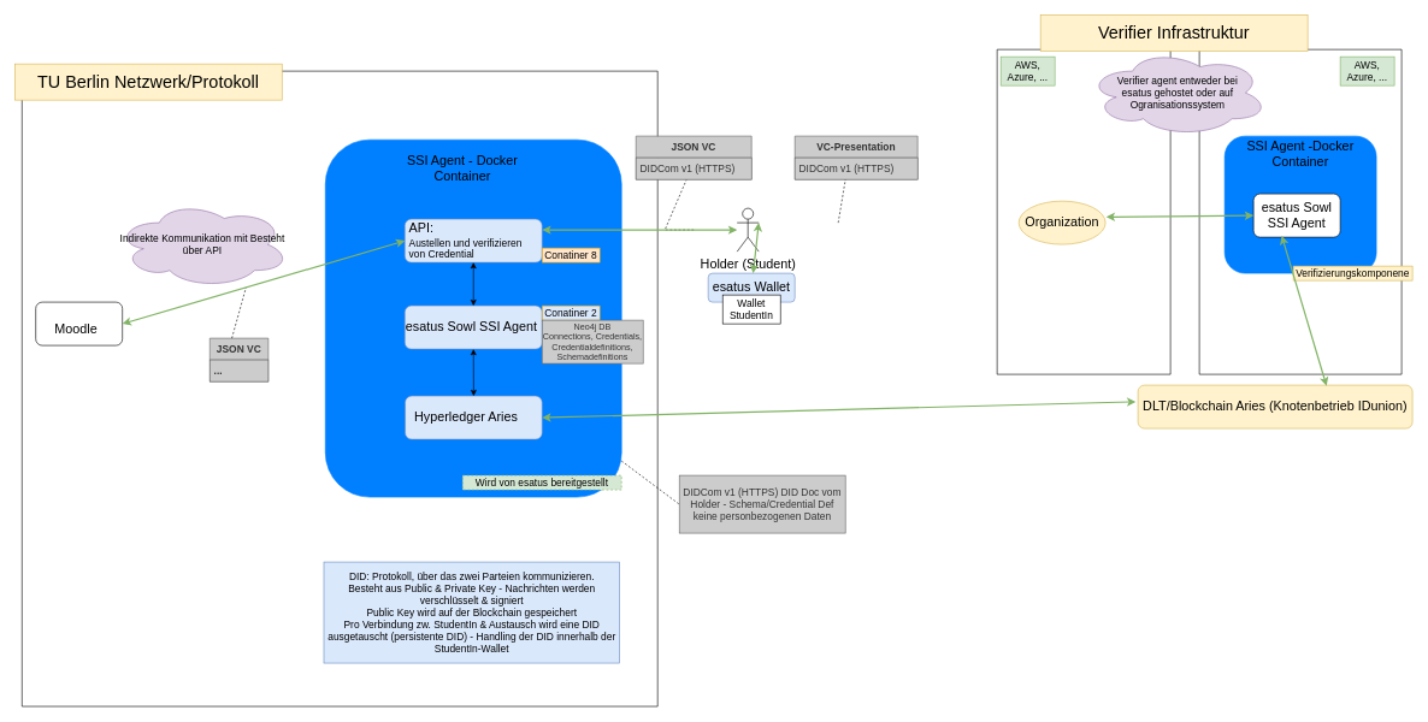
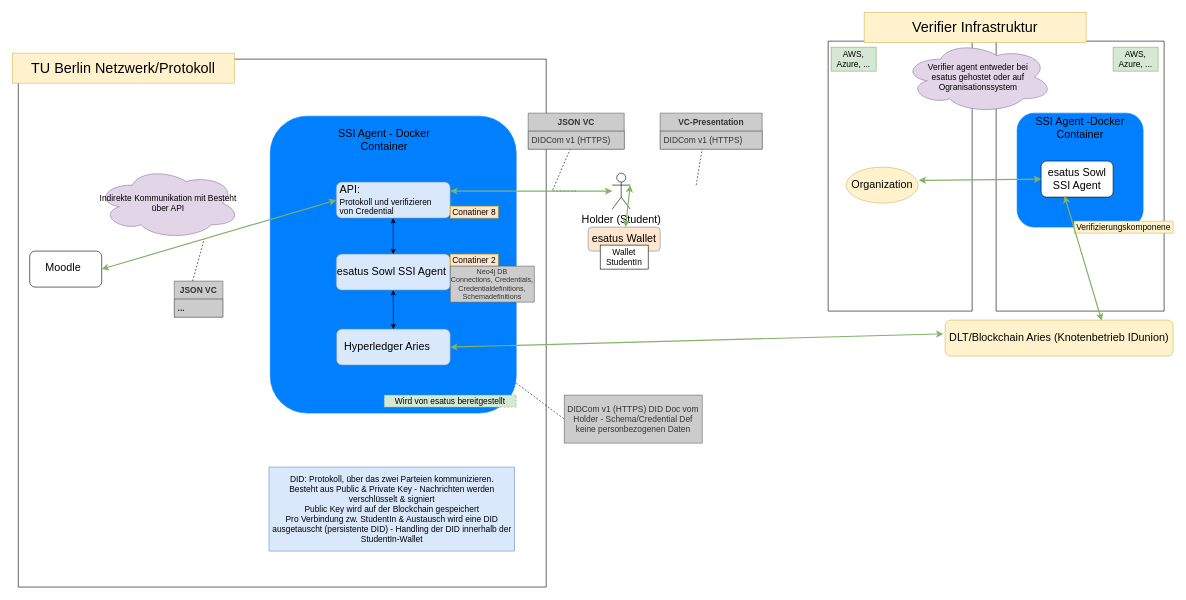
  <mxCell id="0" />
  <mxCell id="1" parent="0" />
  <mxCell id="2" value="" style="swimlane;startSize=0;fillColor=#0066CC;strokeWidth=1;fontColor=none;noLabel=1;gradientColor=default;" vertex="1" parent="1"><mxGeometry x="30" y="98" width="880" height="880" as="geometry" /></mxCell>
  <mxCell id="3" value="" style="rounded=1;whiteSpace=wrap;html=1;" vertex="1" parent="2"><mxGeometry x="19" y="320" width="120" height="60" as="geometry" /></mxCell>
- <mxCell id="4" value="&lt;font style=&quot;font-size: 18px;&quot;&gt;Moodle&lt;/font&gt;" style="text;html=1;strokeColor=none;fillColor=none;align=center;verticalAlign=middle;whiteSpace=wrap;rounded=0;" vertex="1" parent="2"><mxGeometry x="50" y="345" width="49.5" height="25" as="geometry" /></mxCell>
+ <mxCell id="4" value="&lt;font style=&quot;font-size: 18px;&quot;&gt;Moodle&lt;/font&gt;" style="text;html=1;strokeColor=none;fillColor=none;align=center;verticalAlign=middle;whiteSpace=wrap;rounded=0;" vertex="1" parent="2"><mxGeometry x="50" y="335" width="49.5" height="25" as="geometry" /></mxCell>
  <mxCell id="5" value="" style="rounded=1;whiteSpace=wrap;html=1;fillColor=#007FFF;strokeColor=#007FFF;" vertex="1" parent="2"><mxGeometry x="420" y="95" width="410" height="495" as="geometry" /></mxCell>
  <mxCell id="6" value="" style="rounded=1;whiteSpace=wrap;html=1;fillColor=#dae8fc;strokeColor=#6c8ebf;" vertex="1" parent="2"><mxGeometry x="530" y="205" width="190" height="60" as="geometry" /></mxCell>
  <mxCell id="7" value="" style="rounded=1;whiteSpace=wrap;html=1;fillColor=#dae8fc;strokeColor=#6c8ebf;" vertex="1" parent="2"><mxGeometry x="530" y="325" width="190" height="60" as="geometry" /></mxCell>
  <mxCell id="8" value="" style="rounded=1;whiteSpace=wrap;html=1;fillColor=#dae8fc;strokeColor=#6c8ebf;" vertex="1" parent="2"><mxGeometry x="530.5" y="450" width="189.5" height="60" as="geometry" /></mxCell>
  <mxCell id="9" value="" style="endArrow=classic;startArrow=classic;html=1;rounded=0;entryX=0;entryY=0.5;entryDx=0;entryDy=0;fillColor=#d5e8d4;strokeColor=#82b366;exitX=1;exitY=0.5;exitDx=0;exitDy=0;strokeWidth=2;" edge="1" parent="2" source="3" target="6"><mxGeometry width="50" height="50" relative="1" as="geometry"><mxPoint x="140" y="230" as="sourcePoint" /><mxPoint x="189" y="190" as="targetPoint" /></mxGeometry></mxCell>
- <mxCell id="10" value="&lt;div style=&quot;text-align: left;&quot;&gt;&lt;span style=&quot;font-size: 18px; background-color: initial;&quot;&gt;API:&lt;/span&gt;&lt;/div&gt;&lt;font style=&quot;&quot;&gt;&lt;div style=&quot;text-align: left;&quot;&gt;&lt;span style=&quot;font-size: 14px; background-color: initial;&quot;&gt;Austellen und verifizieren von Credential&lt;/span&gt;&lt;/div&gt;&lt;/font&gt;" style="text;html=1;strokeColor=none;fillColor=none;align=center;verticalAlign=middle;whiteSpace=wrap;rounded=0;" vertex="1" parent="2"><mxGeometry x="534.75" y="220" width="160" height="30" as="geometry" /></mxCell>
+ <mxCell id="10" value="&lt;div style=&quot;text-align: left;&quot;&gt;&lt;span style=&quot;font-size: 18px; background-color: initial;&quot;&gt;API:&lt;/span&gt;&lt;/div&gt;&lt;font style=&quot;&quot;&gt;&lt;div style=&quot;text-align: left;&quot;&gt;&lt;span style=&quot;font-size: 14px; background-color: initial;&quot;&gt;Protokoll und verifizieren von Credential&lt;/span&gt;&lt;/div&gt;&lt;/font&gt;" style="text;html=1;strokeColor=none;fillColor=none;align=center;verticalAlign=middle;whiteSpace=wrap;rounded=0;" vertex="1" parent="2"><mxGeometry x="534.75" y="220" width="160" height="30" as="geometry" /></mxCell>
  <mxCell id="11" value="&lt;font style=&quot;font-size: 18px;&quot;&gt;esatus Sowl SSI Agent&lt;/font&gt;" style="text;html=1;strokeColor=none;fillColor=none;align=center;verticalAlign=middle;whiteSpace=wrap;rounded=0;" vertex="1" parent="2"><mxGeometry x="530" y="340" width="185.25" height="30" as="geometry" /></mxCell>
  <mxCell id="12" value="&lt;font style=&quot;font-size: 18px;&quot;&gt;Hyperledger Aries&lt;/font&gt;" style="text;html=1;strokeColor=none;fillColor=none;align=center;verticalAlign=middle;whiteSpace=wrap;rounded=0;" vertex="1" parent="2"><mxGeometry x="530" y="465" width="170" height="30" as="geometry" /></mxCell>
  <mxCell id="13" value="&lt;font style=&quot;font-size: 14px;&quot;&gt;&lt;b&gt;JSON VC&lt;/b&gt;&lt;/font&gt;" style="swimlane;fontStyle=0;childLayout=stackLayout;horizontal=1;startSize=30;horizontalStack=0;resizeParent=1;resizeParentMax=0;resizeLast=0;collapsible=1;marginBottom=0;whiteSpace=wrap;html=1;fillColor=#CCCCCC;fontColor=#333333;strokeColor=#666666;" vertex="1" parent="2"><mxGeometry x="260" y="370" width="81" height="60" as="geometry" /></mxCell>
  <mxCell id="14" value="&lt;font style=&quot;&quot;&gt;&lt;span style=&quot;font-size: 14px;&quot;&gt;&lt;b&gt;...&lt;/b&gt;&lt;/span&gt;&lt;br&gt;&lt;/font&gt;" style="text;strokeColor=#666666;fillColor=#CCCCCC;align=left;verticalAlign=middle;spacingLeft=4;spacingRight=4;overflow=hidden;points=[[0,0.5],[1,0.5]];portConstraint=eastwest;rotatable=0;whiteSpace=wrap;html=1;fontColor=#333333;" vertex="1" parent="13"><mxGeometry y="30" width="81" height="30" as="geometry" /></mxCell>
  <mxCell id="15" value="&lt;font style=&quot;font-size: 14px;&quot;&gt;Indirekte Kommunikation mit Besteht über API&lt;/font&gt;" style="ellipse;shape=cloud;whiteSpace=wrap;html=1;fillColor=#e1d5e7;strokeColor=#9673a6;" vertex="1" parent="2"><mxGeometry x="130" y="180" width="240" height="120" as="geometry" /></mxCell>
  <mxCell id="16" value="" style="endArrow=classic;startArrow=classic;html=1;rounded=0;entryX=0.5;entryY=1;entryDx=0;entryDy=0;exitX=0.5;exitY=0;exitDx=0;exitDy=0;" edge="1" parent="2" source="7" target="6"><mxGeometry width="50" height="50" relative="1" as="geometry"><mxPoint x="580.5" y="325" as="sourcePoint" /><mxPoint x="630.5" y="275" as="targetPoint" /></mxGeometry></mxCell>
  <mxCell id="17" value="" style="endArrow=classic;startArrow=classic;html=1;rounded=0;entryX=0.5;entryY=1;entryDx=0;entryDy=0;exitX=0.5;exitY=0;exitDx=0;exitDy=0;" edge="1" parent="2" source="8" target="7"><mxGeometry width="50" height="50" relative="1" as="geometry"><mxPoint x="589.5" y="445" as="sourcePoint" /><mxPoint x="589.5" y="385" as="targetPoint" /></mxGeometry></mxCell>
  <mxCell id="18" value="&lt;font style=&quot;font-size: 14px;&quot;&gt;Conatiner 8&lt;/font&gt;" style="rounded=0;whiteSpace=wrap;html=1;fillColor=#ffe6cc;strokeColor=#d79b00;" vertex="1" parent="2"><mxGeometry x="720" y="245" width="80" height="20" as="geometry" /></mxCell>
- <mxCell id="19" value="&lt;font style=&quot;font-size: 14px;&quot;&gt;Conatiner 2&lt;/font&gt;" style="rounded=0;whiteSpace=wrap;html=1;fillColor=#dae8fc;strokeColor=#d79b00;" vertex="1" parent="2"><mxGeometry x="720" y="325" width="80" height="20" as="geometry" /></mxCell>
+ <mxCell id="19" value="&lt;font style=&quot;font-size: 14px;&quot;&gt;Conatiner 2&lt;/font&gt;" style="rounded=0;whiteSpace=wrap;html=1;fillColor=#ffe6cc;strokeColor=#d79b00;" vertex="1" parent="2"><mxGeometry x="720" y="325" width="80" height="20" as="geometry" /></mxCell>
  <mxCell id="20" value="&lt;font style=&quot;font-size: 18px;&quot;&gt;SSI Agent - Docker Container&lt;/font&gt;" style="text;html=1;strokeColor=none;fillColor=none;align=center;verticalAlign=middle;whiteSpace=wrap;rounded=0;" vertex="1" parent="2"><mxGeometry x="500" y="120" width="220" height="30" as="geometry" /></mxCell>
  <mxCell id="21" value="" style="endArrow=none;dashed=1;html=1;rounded=0;" edge="1" parent="2"><mxGeometry width="50" height="50" relative="1" as="geometry"><mxPoint x="930" y="220" as="sourcePoint" /><mxPoint x="920" y="150" as="targetPoint" /><Array as="points"><mxPoint x="890" y="220" /></Array></mxGeometry></mxCell>
  <mxCell id="22" value="" style="endArrow=none;dashed=1;html=1;rounded=0;" edge="1" parent="2"><mxGeometry width="50" height="50" relative="1" as="geometry"><mxPoint x="290.5" y="370" as="sourcePoint" /><mxPoint x="310" y="300" as="targetPoint" /></mxGeometry></mxCell>
  <mxCell id="23" value="&lt;font style=&quot;font-size: 14px;&quot;&gt;Wird von esatus bereitgestellt&lt;/font&gt;" style="rounded=0;whiteSpace=wrap;html=1;fillColor=#d5e8d4;strokeColor=#82b366;dashed=1;" vertex="1" parent="2"><mxGeometry x="610" y="560" width="220" height="20" as="geometry" /></mxCell>
  <mxCell id="24" value="&lt;font style=&quot;font-size: 14px;&quot;&gt;DID: Protokoll, über das zwei Parteien kommunizieren.&lt;br&gt;Besteht aus Public &amp;amp; Private Key - Nachrichten werden verschlüsselt &amp;amp; signiert&lt;br&gt;Public Key wird auf der Blockchain gespeichert&lt;br&gt;Pro Verbindung zw. StudentIn &amp;amp; Austausch wird eine DID ausgetauscht (persistente DID) - Handling der DID innerhalb der StudentIn-Wallet&lt;/font&gt;" style="rounded=0;whiteSpace=wrap;html=1;fillColor=#dae8fc;strokeColor=#6c8ebf;" vertex="1" parent="2"><mxGeometry x="417.88" y="680" width="409.5" height="140" as="geometry" /></mxCell>
  <mxCell id="25" value="Neo4j DB&lt;br&gt;Connections, Credentials, Credentialdefinitions, Schemadefinitions" style="rounded=0;whiteSpace=wrap;html=1;fillColor=#CCCCCC;fontColor=#333333;strokeColor=#666666;" vertex="1" parent="2"><mxGeometry x="720" y="345" width="140" height="60" as="geometry" /></mxCell>
  <mxCell id="26" value="" style="endArrow=none;dashed=1;html=1;rounded=0;entryX=0;entryY=0.5;entryDx=0;entryDy=0;" edge="1" parent="2" target="51"><mxGeometry width="50" height="50" relative="1" as="geometry"><mxPoint x="830" y="540" as="sourcePoint" /><mxPoint x="840" y="480" as="targetPoint" /></mxGeometry></mxCell>
  <mxCell id="27" value="&lt;font style=&quot;font-size: 18px;&quot;&gt;Holder (Student)&lt;/font&gt;" style="shape=umlActor;verticalLabelPosition=bottom;verticalAlign=top;html=1;outlineConnect=0;" vertex="1" parent="1"><mxGeometry x="1020" y="288" width="30" height="60" as="geometry" /></mxCell>
  <mxCell id="28" value="" style="endArrow=classic;startArrow=classic;html=1;rounded=0;exitX=1;exitY=0.25;exitDx=0;exitDy=0;fillColor=#d5e8d4;strokeColor=#82b366;strokeWidth=2;" edge="1" parent="1" source="6" target="27"><mxGeometry width="50" height="50" relative="1" as="geometry"><mxPoint x="890" y="618" as="sourcePoint" /><mxPoint x="940" y="568" as="targetPoint" /></mxGeometry></mxCell>
  <mxCell id="29" value="&lt;span style=&quot;font-size: 24px;&quot;&gt;TU Berlin Netzwerk/Protokoll&lt;/span&gt;" style="text;html=1;strokeColor=#d6b656;fillColor=#fff2cc;align=center;verticalAlign=middle;whiteSpace=wrap;rounded=0;" vertex="1" parent="1"><mxGeometry x="20" y="88" width="370" height="50" as="geometry" /></mxCell>
  <mxCell id="30" value="" style="endArrow=classic;startArrow=classic;html=1;rounded=0;exitX=1;exitY=0.333;exitDx=0;exitDy=0;fillColor=#d5e8d4;strokeColor=#82b366;exitPerimeter=0;strokeWidth=2;" edge="1" parent="1" source="27" target="52"><mxGeometry width="50" height="50" relative="1" as="geometry"><mxPoint x="1010" y="317.5" as="sourcePoint" /><mxPoint x="1380" y="318" as="targetPoint" /></mxGeometry></mxCell>
  <mxCell id="31" value="&lt;span style=&quot;font-size: 14px;&quot;&gt;&lt;b&gt;VC-Presentation&lt;/b&gt;&lt;/span&gt;" style="swimlane;fontStyle=0;childLayout=stackLayout;horizontal=1;startSize=30;horizontalStack=0;resizeParent=1;resizeParentMax=0;resizeLast=0;collapsible=1;marginBottom=0;whiteSpace=wrap;html=1;fillColor=#CCCCCC;fontColor=#333333;strokeColor=#666666;" vertex="1" parent="1"><mxGeometry x="1100" y="188" width="170" height="60" as="geometry" /></mxCell>
  <mxCell id="32" value="&lt;font style=&quot;&quot;&gt;&lt;font style=&quot;font-size: 14px;&quot;&gt;DIDCom v1 (HTTPS)&lt;/font&gt;&lt;br&gt;&lt;/font&gt;" style="text;strokeColor=#666666;fillColor=#CCCCCC;align=left;verticalAlign=middle;spacingLeft=4;spacingRight=4;overflow=hidden;points=[[0,0.5],[1,0.5]];portConstraint=eastwest;rotatable=0;whiteSpace=wrap;html=1;fontColor=#333333;" vertex="1" parent="31"><mxGeometry y="30" width="170" height="30" as="geometry" /></mxCell>
  <mxCell id="33" value="" style="endArrow=none;dashed=1;html=1;rounded=0;" edge="1" parent="1"><mxGeometry width="50" height="50" relative="1" as="geometry"><mxPoint x="1160" y="308" as="sourcePoint" /><mxPoint y="248" as="targetPoint" x="1170" /></mxGeometry></mxCell>
  <mxCell id="34" value="" style="swimlane;startSize=0;" vertex="1" parent="1"><mxGeometry x="1380" y="68" width="240" height="450" as="geometry" /></mxCell>
  <mxCell id="35" value="&lt;font style=&quot;font-size: 18px;&quot;&gt;Organization&lt;/font&gt;" style="ellipse;whiteSpace=wrap;html=1;fillColor=#fff2cc;strokeColor=#d6b656;" vertex="1" parent="34"><mxGeometry x="30" y="210" width="120" height="60" as="geometry" /></mxCell>
  <mxCell id="36" value="&lt;font style=&quot;font-size: 14px;&quot;&gt;AWS, &lt;br&gt;Azure, ...&lt;/font&gt;" style="rounded=0;whiteSpace=wrap;html=1;fillColor=#d5e8d4;strokeColor=#82b366;" vertex="1" parent="34"><mxGeometry x="5" y="10" width="75" height="40" as="geometry" /></mxCell>
  <mxCell id="37" value="&lt;font style=&quot;font-size: 14px;&quot;&gt;&lt;b&gt;JSON VC&lt;/b&gt;&lt;/font&gt;" style="swimlane;fontStyle=0;childLayout=stackLayout;horizontal=1;startSize=30;horizontalStack=0;resizeParent=1;resizeParentMax=0;resizeLast=0;collapsible=1;marginBottom=0;whiteSpace=wrap;html=1;fillColor=#CCCCCC;fontColor=#333333;strokeColor=#666666;" vertex="1" parent="1"><mxGeometry x="880" y="188" width="160" height="60" as="geometry" /></mxCell>
  <mxCell id="38" value="&lt;font style=&quot;&quot;&gt;&lt;font style=&quot;font-size: 14px;&quot;&gt;DIDCom v1 (HTTPS)&lt;/font&gt;&lt;br&gt;&lt;/font&gt;" style="text;strokeColor=#666666;fillColor=#CCCCCC;align=left;verticalAlign=middle;spacingLeft=4;spacingRight=4;overflow=hidden;points=[[0,0.5],[1,0.5]];portConstraint=eastwest;rotatable=0;whiteSpace=wrap;html=1;fontColor=#333333;" vertex="1" parent="37"><mxGeometry y="30" width="160" height="30" as="geometry" /></mxCell>
  <mxCell id="39" value="" style="swimlane;startSize=0;" vertex="1" parent="1"><mxGeometry x="1660" y="68" width="280" height="450" as="geometry" /></mxCell>
  <mxCell id="40" value="" style="rounded=1;whiteSpace=wrap;html=1;fillColor=#007FFF;strokeColor=#007FFF;" vertex="1" parent="39"><mxGeometry x="35" y="120" width="210" height="190" as="geometry" /></mxCell>
  <mxCell id="41" value="&lt;font style=&quot;font-size: 18px;&quot;&gt;SSI Agent -Docker Container&lt;/font&gt;" style="text;html=1;strokeColor=none;fillColor=none;align=center;verticalAlign=middle;whiteSpace=wrap;rounded=0;" vertex="1" parent="39"><mxGeometry x="50" y="130" width="180" height="30" as="geometry" /></mxCell>
  <mxCell id="42" value="&lt;font style=&quot;font-size: 18px;&quot;&gt;esatus Sowl SSI Agent&lt;/font&gt;" style="rounded=1;whiteSpace=wrap;html=1;" vertex="1" parent="39"><mxGeometry x="75" y="200" width="120" height="60" as="geometry" /></mxCell>
  <mxCell id="43" value="&lt;font style=&quot;font-size: 14px;&quot;&gt;Verifizierungskomponene&lt;/font&gt;" style="rounded=0;whiteSpace=wrap;html=1;fillColor=#fff2cc;strokeColor=#d6b656;" vertex="1" parent="39"><mxGeometry x="130" y="300" width="165" height="20" as="geometry" /></mxCell>
  <mxCell id="44" value="&lt;font style=&quot;font-size: 14px;&quot;&gt;AWS, &lt;br&gt;Azure, ...&lt;/font&gt;" style="rounded=0;whiteSpace=wrap;html=1;fillColor=#d5e8d4;strokeColor=#82b366;" vertex="1" parent="39"><mxGeometry x="195" y="10" width="75" height="40" as="geometry" /></mxCell>
  <mxCell id="45" value="&lt;span style=&quot;font-size: 24px;&quot;&gt;Verifier Infrastruktur&lt;/span&gt;" style="text;html=1;strokeColor=#d6b656;fillColor=#fff2cc;align=center;verticalAlign=middle;whiteSpace=wrap;rounded=0;" vertex="1" parent="1"><mxGeometry x="1440" y="20" width="370" height="50" as="geometry" /></mxCell>
  <mxCell id="46" value="&lt;font style=&quot;font-size: 18px;&quot;&gt;DLT/Blockchain Aries (Knotenbetrieb IDunion)&lt;/font&gt;" style="rounded=1;whiteSpace=wrap;html=1;fillColor=#fff2cc;strokeColor=#d6b656;" vertex="1" parent="1"><mxGeometry x="1575" y="533" width="380" height="60" as="geometry" /></mxCell>
  <mxCell id="47" value="" style="endArrow=classic;startArrow=classic;html=1;rounded=0;exitX=1;exitY=0.5;exitDx=0;exitDy=0;fillColor=#d5e8d4;strokeColor=#82b366;entryX=-0.008;entryY=0.383;entryDx=0;entryDy=0;entryPerimeter=0;strokeWidth=2;" edge="1" parent="1" source="8" target="46"><mxGeometry width="50" height="50" relative="1" as="geometry"><mxPoint x="860" y="628" as="sourcePoint" /><mxPoint x="1260" y="633.5" as="targetPoint" /></mxGeometry></mxCell>
  <mxCell id="48" value="" style="endArrow=classic;startArrow=classic;html=1;rounded=0;entryX=0.325;entryY=0.967;entryDx=0;entryDy=0;entryPerimeter=0;strokeWidth=2;fillColor=#d5e8d4;strokeColor=#82b366;exitX=0.687;exitY=0.017;exitDx=0;exitDy=0;exitPerimeter=0;" edge="1" parent="1" source="46" target="42"><mxGeometry width="50" height="50" relative="1" as="geometry"><mxPoint x="1770" y="538" as="sourcePoint" /><mxPoint x="1630" y="388" as="targetPoint" /></mxGeometry></mxCell>
  <mxCell id="49" value="" style="endArrow=classic;startArrow=classic;html=1;rounded=0;exitX=1.008;exitY=0.367;exitDx=0;exitDy=0;exitPerimeter=0;strokeWidth=2;fillColor=#d5e8d4;strokeColor=#82b366;entryX=0;entryY=0.5;entryDx=0;entryDy=0;" edge="1" parent="1" source="35" target="42"><mxGeometry width="50" height="50" relative="1" as="geometry"><mxPoint x="1600" y="348" as="sourcePoint" /><mxPoint x="1700" y="300" as="targetPoint" /></mxGeometry></mxCell>
  <mxCell id="50" value="&lt;font style=&quot;font-size: 14px;&quot;&gt;Verifier agent entweder bei &lt;br&gt;esatus gehostet oder auf Ogranisationssystem&lt;/font&gt;" style="ellipse;shape=cloud;whiteSpace=wrap;html=1;fillColor=#e1d5e7;strokeColor=#9673a6;" vertex="1" parent="1"><mxGeometry x="1505" y="68" width="250" height="120" as="geometry" /></mxCell>
  <mxCell id="51" value="&lt;font style=&quot;font-size: 14px;&quot;&gt;DIDCom v1 (HTTPS) DID Doc vom Holder - Schema/Credential Def&lt;br&gt;keine personbezogenen Daten&lt;/font&gt;" style="rounded=0;whiteSpace=wrap;html=1;fillColor=#CCCCCC;fontColor=#333333;strokeColor=#666666;" vertex="1" parent="1"><mxGeometry x="940" y="658" width="230" height="80" as="geometry" /></mxCell>
- <mxCell id="52" value="&lt;font style=&quot;font-size: 18px;&quot;&gt;esatus Wallet&lt;/font&gt;" style="rounded=1;whiteSpace=wrap;html=1;fillColor=#dae8fc;strokeColor=#6c8ebf;" vertex="1" parent="1"><mxGeometry x="980" y="378" width="120" height="40" as="geometry" /></mxCell>
+ <mxCell id="52" value="&lt;font style=&quot;font-size: 18px;&quot;&gt;esatus Wallet&lt;/font&gt;" style="rounded=1;whiteSpace=wrap;html=1;fillColor=#ffe6cc;strokeColor=#6c8ebf;" vertex="1" parent="1"><mxGeometry x="980" y="378" width="120" height="40" as="geometry" /></mxCell>
  <mxCell id="53" value="&lt;font style=&quot;font-size: 14px;&quot;&gt;Wallet&lt;br&gt;StudentIn&lt;/font&gt;" style="rounded=0;whiteSpace=wrap;html=1;" vertex="1" parent="1"><mxGeometry x="1000" y="408" width="80" height="40" as="geometry" /></mxCell>
